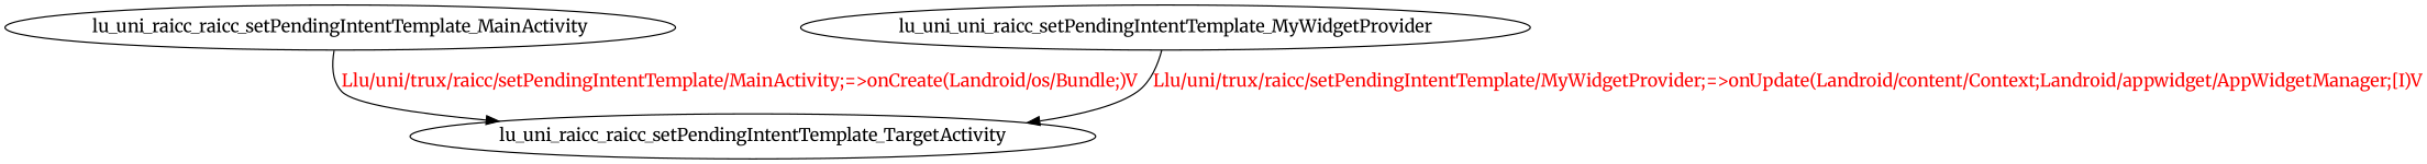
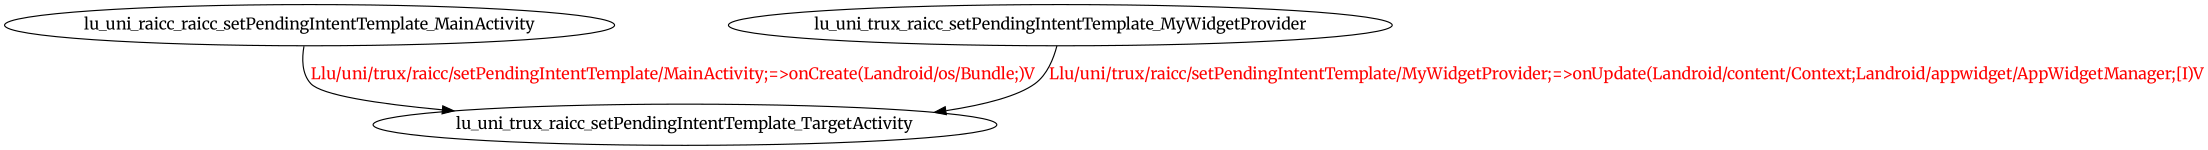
  digraph {
    fontname=Merriweather
    node [fontname=Merriweather]
    edge [fontcolor=red fontname=Merriweather]
    n1 [label=lu_uni_raicc_raicc_setPendingIntentTemplate_MainActivity]
-   lu_uni_trux_raicc_setPendingIntentTemplate_TargetActivity [label=lu_uni_raicc_raicc_setPendingIntentTemplate_TargetActivity]
-   lu_uni_trux_raicc_setPendingIntentTemplate_MyWidgetProvider [label=lu_uni_uni_raicc_setPendingIntentTemplate_MyWidgetProvider]
+   lu_uni_trux_raicc_setPendingIntentTemplate_TargetActivity
+   lu_uni_trux_raicc_setPendingIntentTemplate_MyWidgetProvider
    n1 -> lu_uni_trux_raicc_setPendingIntentTemplate_TargetActivity [label="Llu/uni/trux/raicc/setPendingIntentTemplate/MainActivity;=>onCreate(Landroid/os/Bundle;)V"]
    lu_uni_trux_raicc_setPendingIntentTemplate_MyWidgetProvider -> lu_uni_trux_raicc_setPendingIntentTemplate_TargetActivity [label="Llu/uni/trux/raicc/setPendingIntentTemplate/MyWidgetProvider;=>onUpdate(Landroid/content/Context;Landroid/appwidget/AppWidgetManager;[I)V"]
  }
